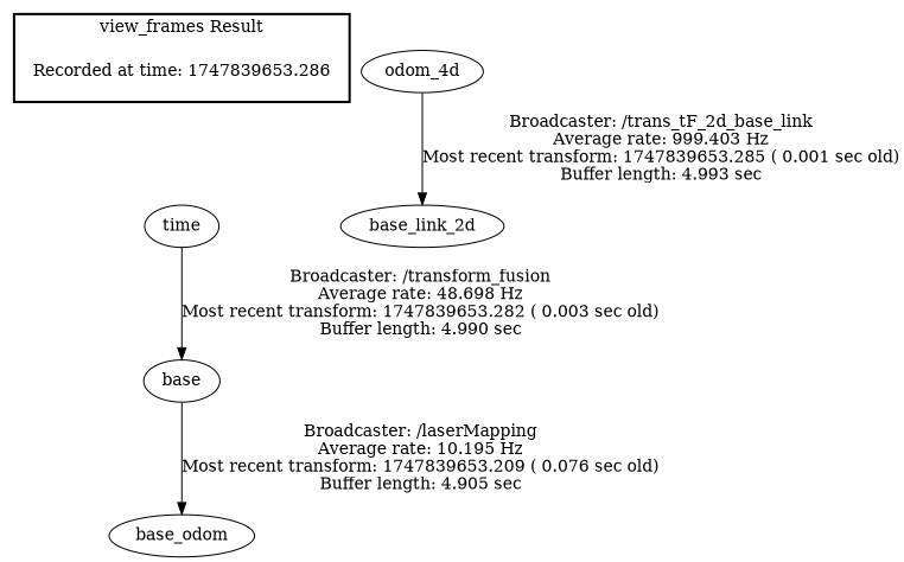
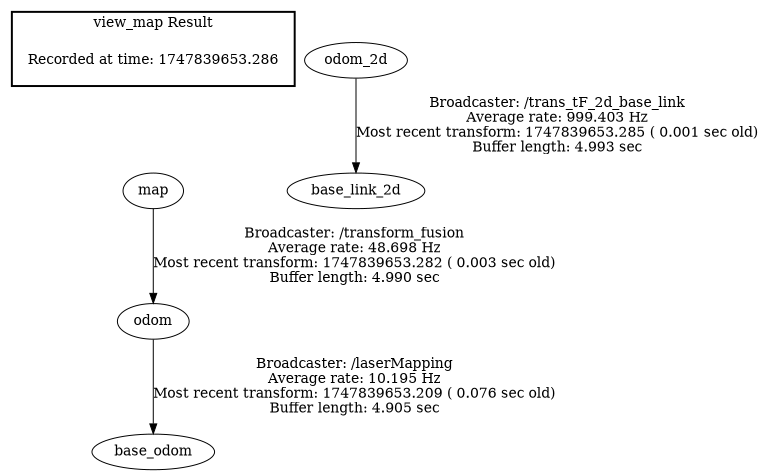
  digraph {
    "Recorded at time: 1747839653.286" [shape=plaintext]
-   map [label=time]
-   odom [label=base]
-   odom_2d [label=odom_4d]
+   map
+   odom
+   odom_2d
    base_link_2d
    n6 [label=base_odom]
    subgraph cluster_1 {
      color=black
-     label="view_frames Result"
+     label="view_map Result"
      style=bold
      "Recorded at time: 1747839653.286"
    }
    "Recorded at time: 1747839653.286" -> map [style=invis]
    map -> odom [label="Broadcaster: /transform_fusion\nAverage rate: 48.698 Hz\nMost recent transform: 1747839653.282 ( 0.003 sec old)\nBuffer length: 4.990 sec\n"]
    odom -> n6 [label="Broadcaster: /laserMapping\nAverage rate: 10.195 Hz\nMost recent transform: 1747839653.209 ( 0.076 sec old)\nBuffer length: 4.905 sec\n"]
    odom_2d -> base_link_2d [label="Broadcaster: /trans_tF_2d_base_link\nAverage rate: 999.403 Hz\nMost recent transform: 1747839653.285 ( 0.001 sec old)\nBuffer length: 4.993 sec\n"]
  }
